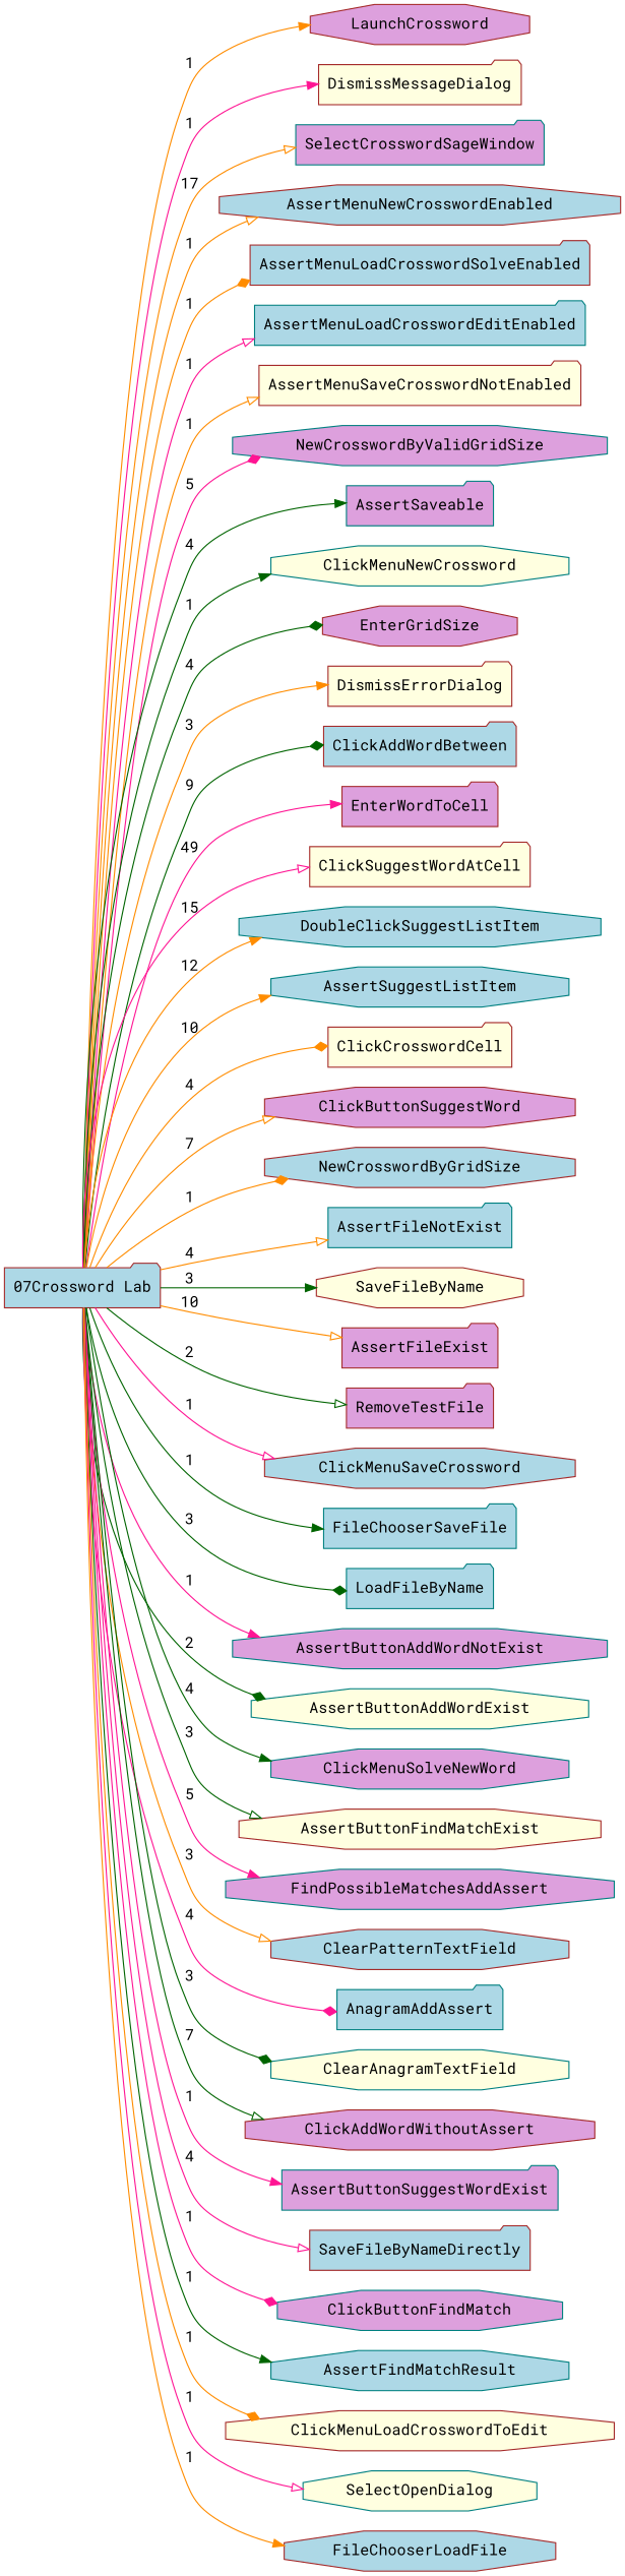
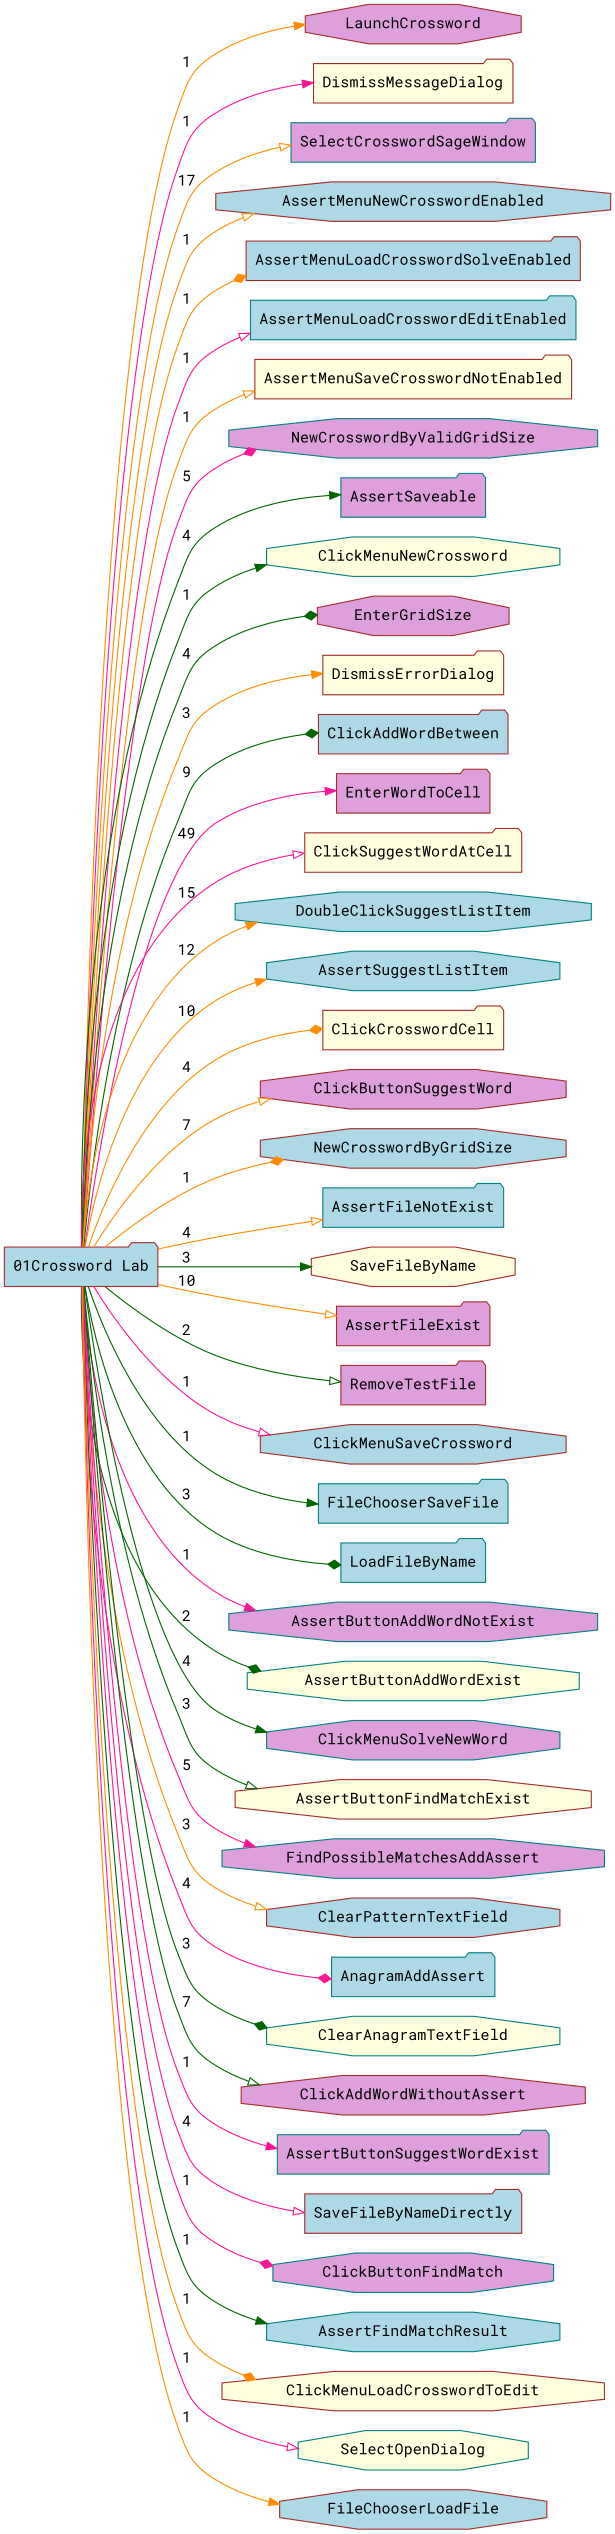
  digraph {
    fontname="Roboto Mono"
    rankdir=LR
    node [color=brown fillcolor=lightblue fontname="Roboto Mono" shape=octagon style=filled]
    edge [arrowhead=normal color=darkorange fontname="Roboto Mono"]
-   "01Crossword Lab" [shape=folder label="07Crossword Lab"]
+   "01Crossword Lab" [shape=folder]
    LaunchCrossword [fillcolor=plum]
    DismissMessageDialog [fillcolor=lightyellow shape=folder]
    SelectCrosswordSageWindow [color=teal fillcolor=plum shape=folder]
    AssertMenuNewCrosswordEnabled
    AssertMenuLoadCrosswordSolveEnabled [shape=folder]
    AssertMenuLoadCrosswordEditEnabled [color=teal shape=folder]
    AssertMenuSaveCrosswordNotEnabled [fillcolor=lightyellow shape=folder]
    NewCrosswordByValidGridSize [color=teal fillcolor=plum]
    AssertSaveable [color=teal fillcolor=plum shape=folder]
    ClickMenuNewCrossword [color=teal fillcolor=lightyellow]
    EnterGridSize [fillcolor=plum]
    DismissErrorDialog [fillcolor=lightyellow shape=folder]
    ClickAddWordBetween [shape=folder]
    EnterWordToCell [fillcolor=plum shape=folder]
    ClickSuggestWordAtCell [fillcolor=lightyellow shape=folder]
    DoubleClickSuggestListItem [color=teal]
    AssertSuggestListItem [color=teal]
    ClickCrosswordCell [fillcolor=lightyellow shape=folder]
    ClickButtonSuggestWord [fillcolor=plum]
    NewCrosswordByGridSize
    AssertFileNotExist [color=teal shape=folder]
    SaveFileByName [fillcolor=lightyellow]
    AssertFileExist [fillcolor=plum shape=folder]
    RemoveTestFile [fillcolor=plum shape=folder]
    ClickMenuSaveCrossword
    FileChooserSaveFile [color=teal shape=folder]
    LoadFileByName [color=teal shape=folder]
    AssertButtonAddWordNotExist [color=teal fillcolor=plum]
    AssertButtonAddWordExist [color=teal fillcolor=lightyellow]
    ClickMenuSolveNewWord [color=teal fillcolor=plum]
    AssertButtonFindMatchExist [fillcolor=lightyellow]
    FindPossibleMatchesAddAssert [color=teal fillcolor=plum]
    ClearPatternTextField
    AnagramAddAssert [color=teal shape=folder]
    ClearAnagramTextField [color=teal fillcolor=lightyellow]
    ClickAddWordWithoutAssert [fillcolor=plum]
    AssertButtonSuggestWordExist [color=teal fillcolor=plum shape=folder]
    SaveFileByNameDirectly [shape=folder]
    ClickButtonFindMatch [color=teal fillcolor=plum]
    AssertFindMatchResult [color=teal]
    ClickMenuLoadCrosswordToEdit [fillcolor=lightyellow]
    SelectOpenDialog [color=teal fillcolor=lightyellow]
    FileChooserLoadFile
    "01Crossword Lab" -> LaunchCrossword [label=1]
    "01Crossword Lab" -> DismissMessageDialog [color=deeppink label=1]
    "01Crossword Lab" -> SelectCrosswordSageWindow [arrowhead=onormal label=17]
    "01Crossword Lab" -> AssertMenuNewCrosswordEnabled [arrowhead=onormal label=1]
    "01Crossword Lab" -> AssertMenuLoadCrosswordSolveEnabled [arrowhead=diamond label=1]
    "01Crossword Lab" -> AssertMenuLoadCrosswordEditEnabled [arrowhead=onormal color=deeppink label=1]
    "01Crossword Lab" -> AssertMenuSaveCrosswordNotEnabled [arrowhead=onormal label=1]
    "01Crossword Lab" -> NewCrosswordByValidGridSize [arrowhead=diamond color=deeppink label=5]
    "01Crossword Lab" -> AssertSaveable [color=darkgreen label=4]
    "01Crossword Lab" -> ClickMenuNewCrossword [color=darkgreen label=1]
    "01Crossword Lab" -> EnterGridSize [arrowhead=diamond color=darkgreen label=4]
    "01Crossword Lab" -> DismissErrorDialog [label=3]
    "01Crossword Lab" -> ClickAddWordBetween [arrowhead=diamond color=darkgreen label=9]
    "01Crossword Lab" -> EnterWordToCell [color=deeppink label=49]
    "01Crossword Lab" -> ClickSuggestWordAtCell [arrowhead=onormal color=deeppink label=15]
    "01Crossword Lab" -> DoubleClickSuggestListItem [label=12]
    "01Crossword Lab" -> AssertSuggestListItem [label=10]
    "01Crossword Lab" -> ClickCrosswordCell [arrowhead=diamond label=4]
    "01Crossword Lab" -> ClickButtonSuggestWord [arrowhead=onormal label=7]
    "01Crossword Lab" -> NewCrosswordByGridSize [arrowhead=diamond label=1]
    "01Crossword Lab" -> AssertFileNotExist [arrowhead=onormal label=4]
    "01Crossword Lab" -> SaveFileByName [color=darkgreen label=3]
    "01Crossword Lab" -> AssertFileExist [arrowhead=onormal label=10]
    "01Crossword Lab" -> RemoveTestFile [arrowhead=onormal color=darkgreen label=2]
    "01Crossword Lab" -> ClickMenuSaveCrossword [arrowhead=onormal color=deeppink label=1]
    "01Crossword Lab" -> FileChooserSaveFile [color=darkgreen label=1]
    "01Crossword Lab" -> LoadFileByName [arrowhead=diamond color=darkgreen label=3]
    "01Crossword Lab" -> AssertButtonAddWordNotExist [color=deeppink label=1]
    "01Crossword Lab" -> AssertButtonAddWordExist [arrowhead=diamond color=darkgreen label=2]
    "01Crossword Lab" -> ClickMenuSolveNewWord [color=darkgreen label=4]
    "01Crossword Lab" -> AssertButtonFindMatchExist [arrowhead=onormal color=darkgreen label=3]
    "01Crossword Lab" -> FindPossibleMatchesAddAssert [color=deeppink label=5]
    "01Crossword Lab" -> ClearPatternTextField [arrowhead=onormal label=3]
    "01Crossword Lab" -> AnagramAddAssert [arrowhead=diamond color=deeppink label=4]
    "01Crossword Lab" -> ClearAnagramTextField [arrowhead=diamond color=darkgreen label=3]
    "01Crossword Lab" -> ClickAddWordWithoutAssert [arrowhead=onormal color=darkgreen label=7]
    "01Crossword Lab" -> AssertButtonSuggestWordExist [color=deeppink label=1]
    "01Crossword Lab" -> SaveFileByNameDirectly [arrowhead=onormal color=deeppink label=4]
    "01Crossword Lab" -> ClickButtonFindMatch [arrowhead=diamond color=deeppink label=1]
    "01Crossword Lab" -> AssertFindMatchResult [color=darkgreen label=1]
    "01Crossword Lab" -> ClickMenuLoadCrosswordToEdit [arrowhead=diamond label=1]
    "01Crossword Lab" -> SelectOpenDialog [arrowhead=onormal color=deeppink label=1]
    "01Crossword Lab" -> FileChooserLoadFile [label=1]
  }
